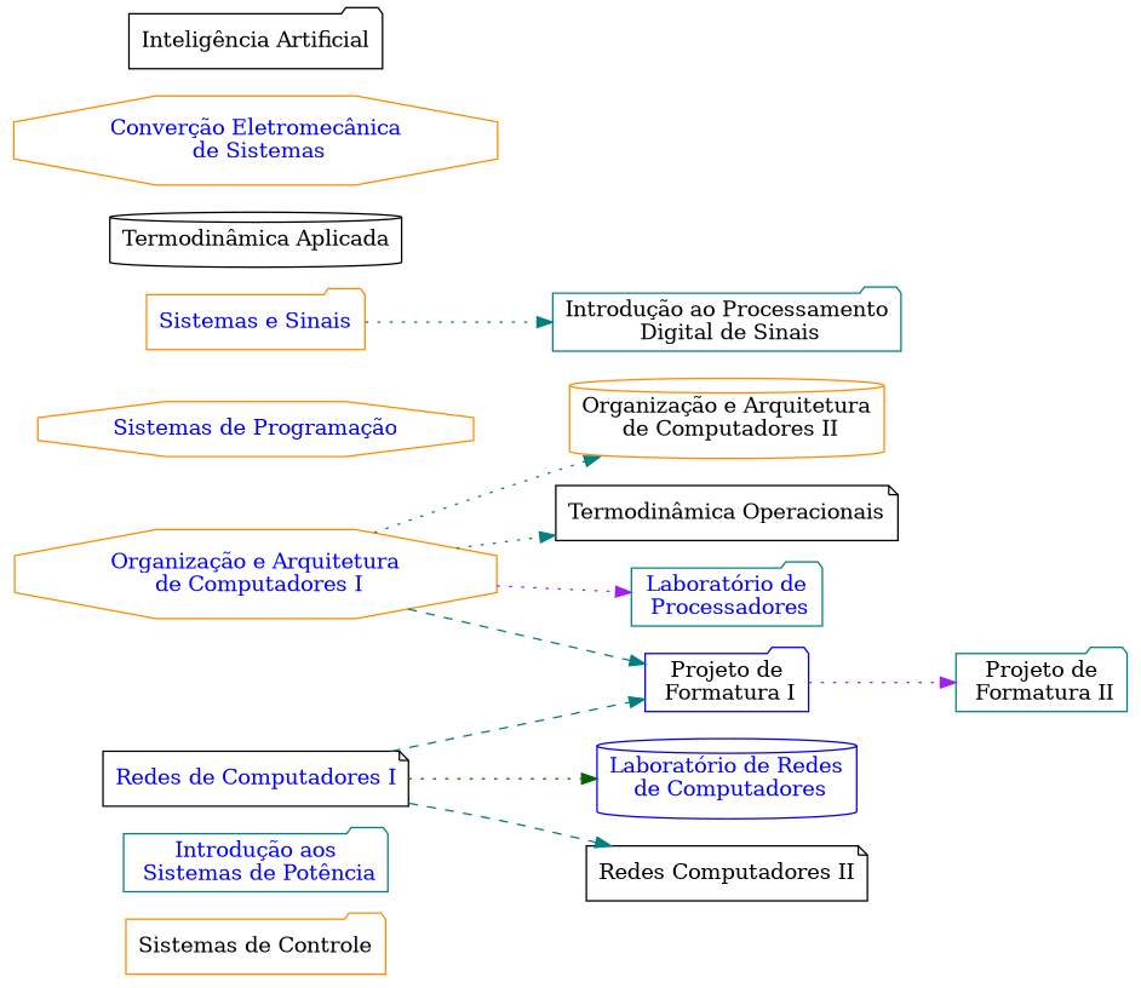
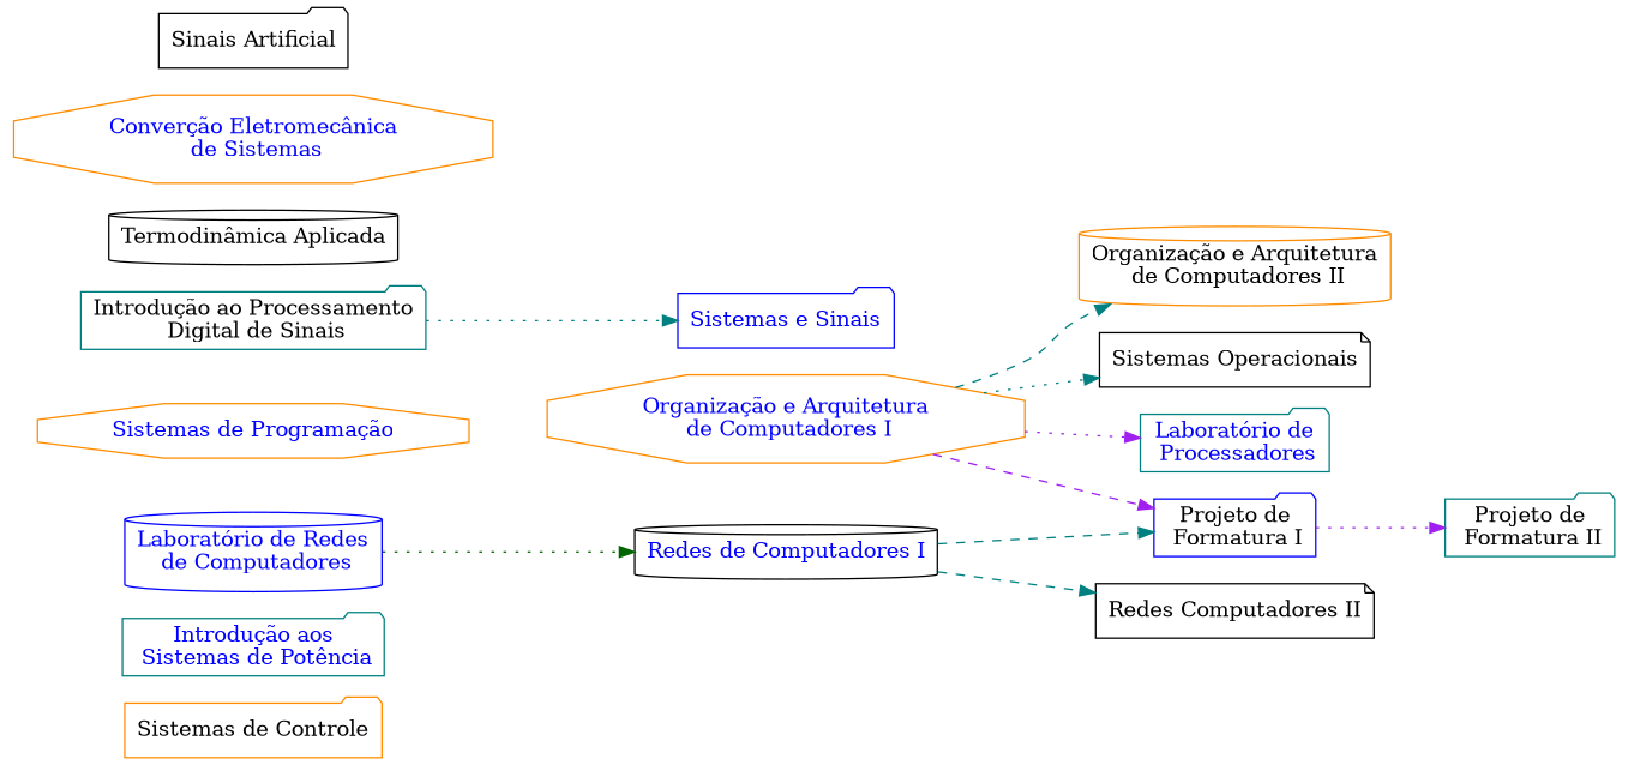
  digraph {
    rankdir=LR
    node [color=darkorange shape=folder]
    edge [color=teal style=dotted]
    n1 [label="Sistemas de Controle"]
    n2 [color=teal fontcolor=blue label="Introdução aos\n Sistemas de Potência"]
    n3 [fontcolor=blue label="Organização e Arquitetura\n de Computadores I" shape=octagon]
    n4 [label="Organização e Arquitetura\n de Computadores II" shape=cylinder]
-   n5 [color=black label="Termodinâmica Operacionais" shape=note]
+   n5 [color=black label="Sistemas Operacionais" shape=note]
    n6 [color=teal fontcolor=blue label="Laboratório de\n Processadores"]
    n7 [color=blue label="Projeto de\n Formatura I"]
    n8 [color=teal label="Projeto de\n Formatura II"]
    n9 [fontcolor=blue label="Sistemas de Programação" shape=octagon]
-   n10 [fontcolor=blue label="Sistemas e Sinais"]
+   n10 [color=blue fontcolor=blue label="Sistemas e Sinais"]
    n11 [color=teal label="Introdução ao Processamento\n Digital de Sinais"]
    n12 [color=black label="Termodinâmica Aplicada" shape=cylinder]
    n13 [fontcolor=blue label="Converção Eletromecânica\n de Sistemas" shape=octagon]
-   n14 [color=black label="Inteligência Artificial"]
-   n15 [color=black fontcolor=blue label="Redes de Computadores I" shape=note]
+   n14 [color=black label="Sinais Artificial"]
+   n15 [color=black fontcolor=blue label="Redes de Computadores I" shape=cylinder]
    n16 [color=blue fontcolor=blue label="Laboratório de Redes\n de Computadores" shape=cylinder]
    n17 [color=black label="Redes Computadores II" shape=note]
-   n3 -> n4
+   n3 -> n4 [style=dashed]
    n3 -> n5
    n3 -> n6 [color=purple]
-   n3 -> n7 [style=dashed]
+   n3 -> n7 [color=purple style=dashed]
    n7 -> n8 [color=purple]
-   n10 -> n11
+   n11 -> n10
    n15 -> n7 [style=dashed]
-   n15 -> n16 [color=darkgreen]
+   n16 -> n15 [color=darkgreen]
    n15 -> n17 [style=dashed]
  }
